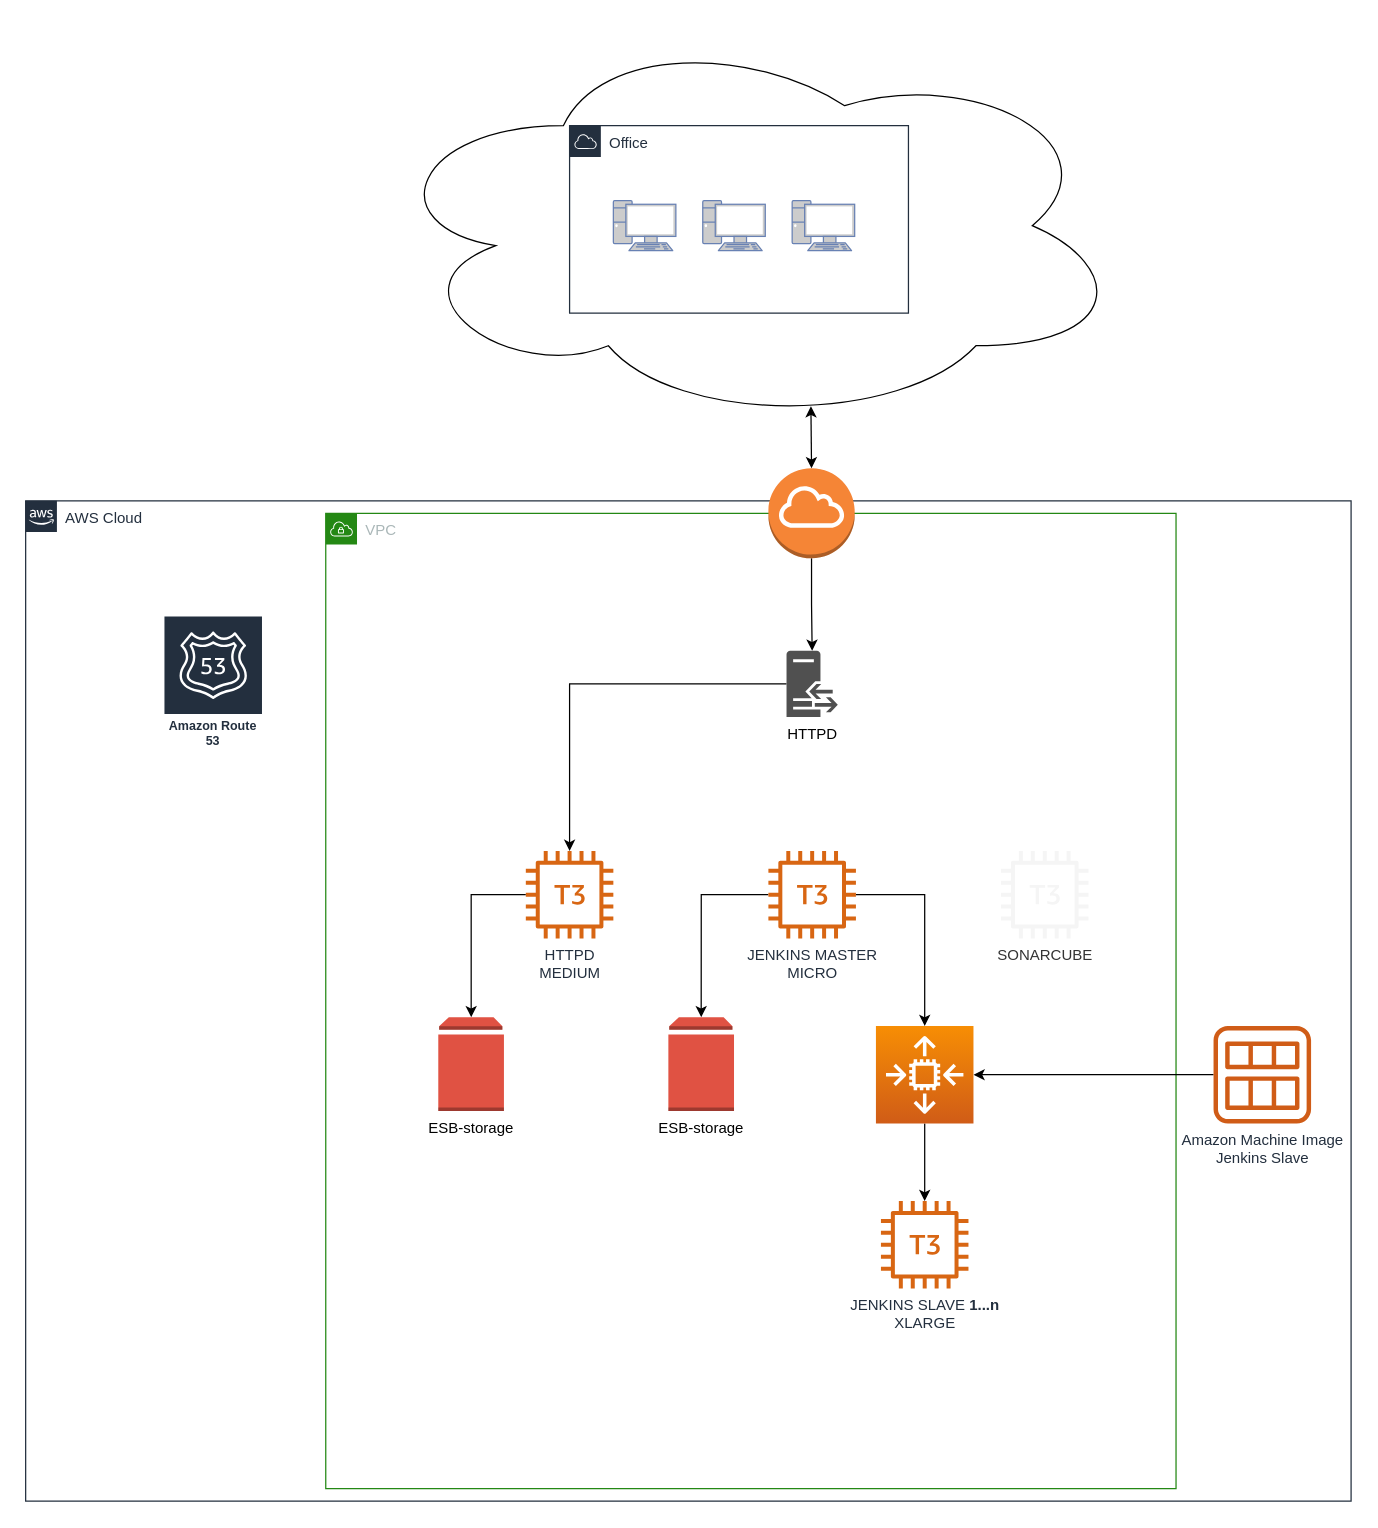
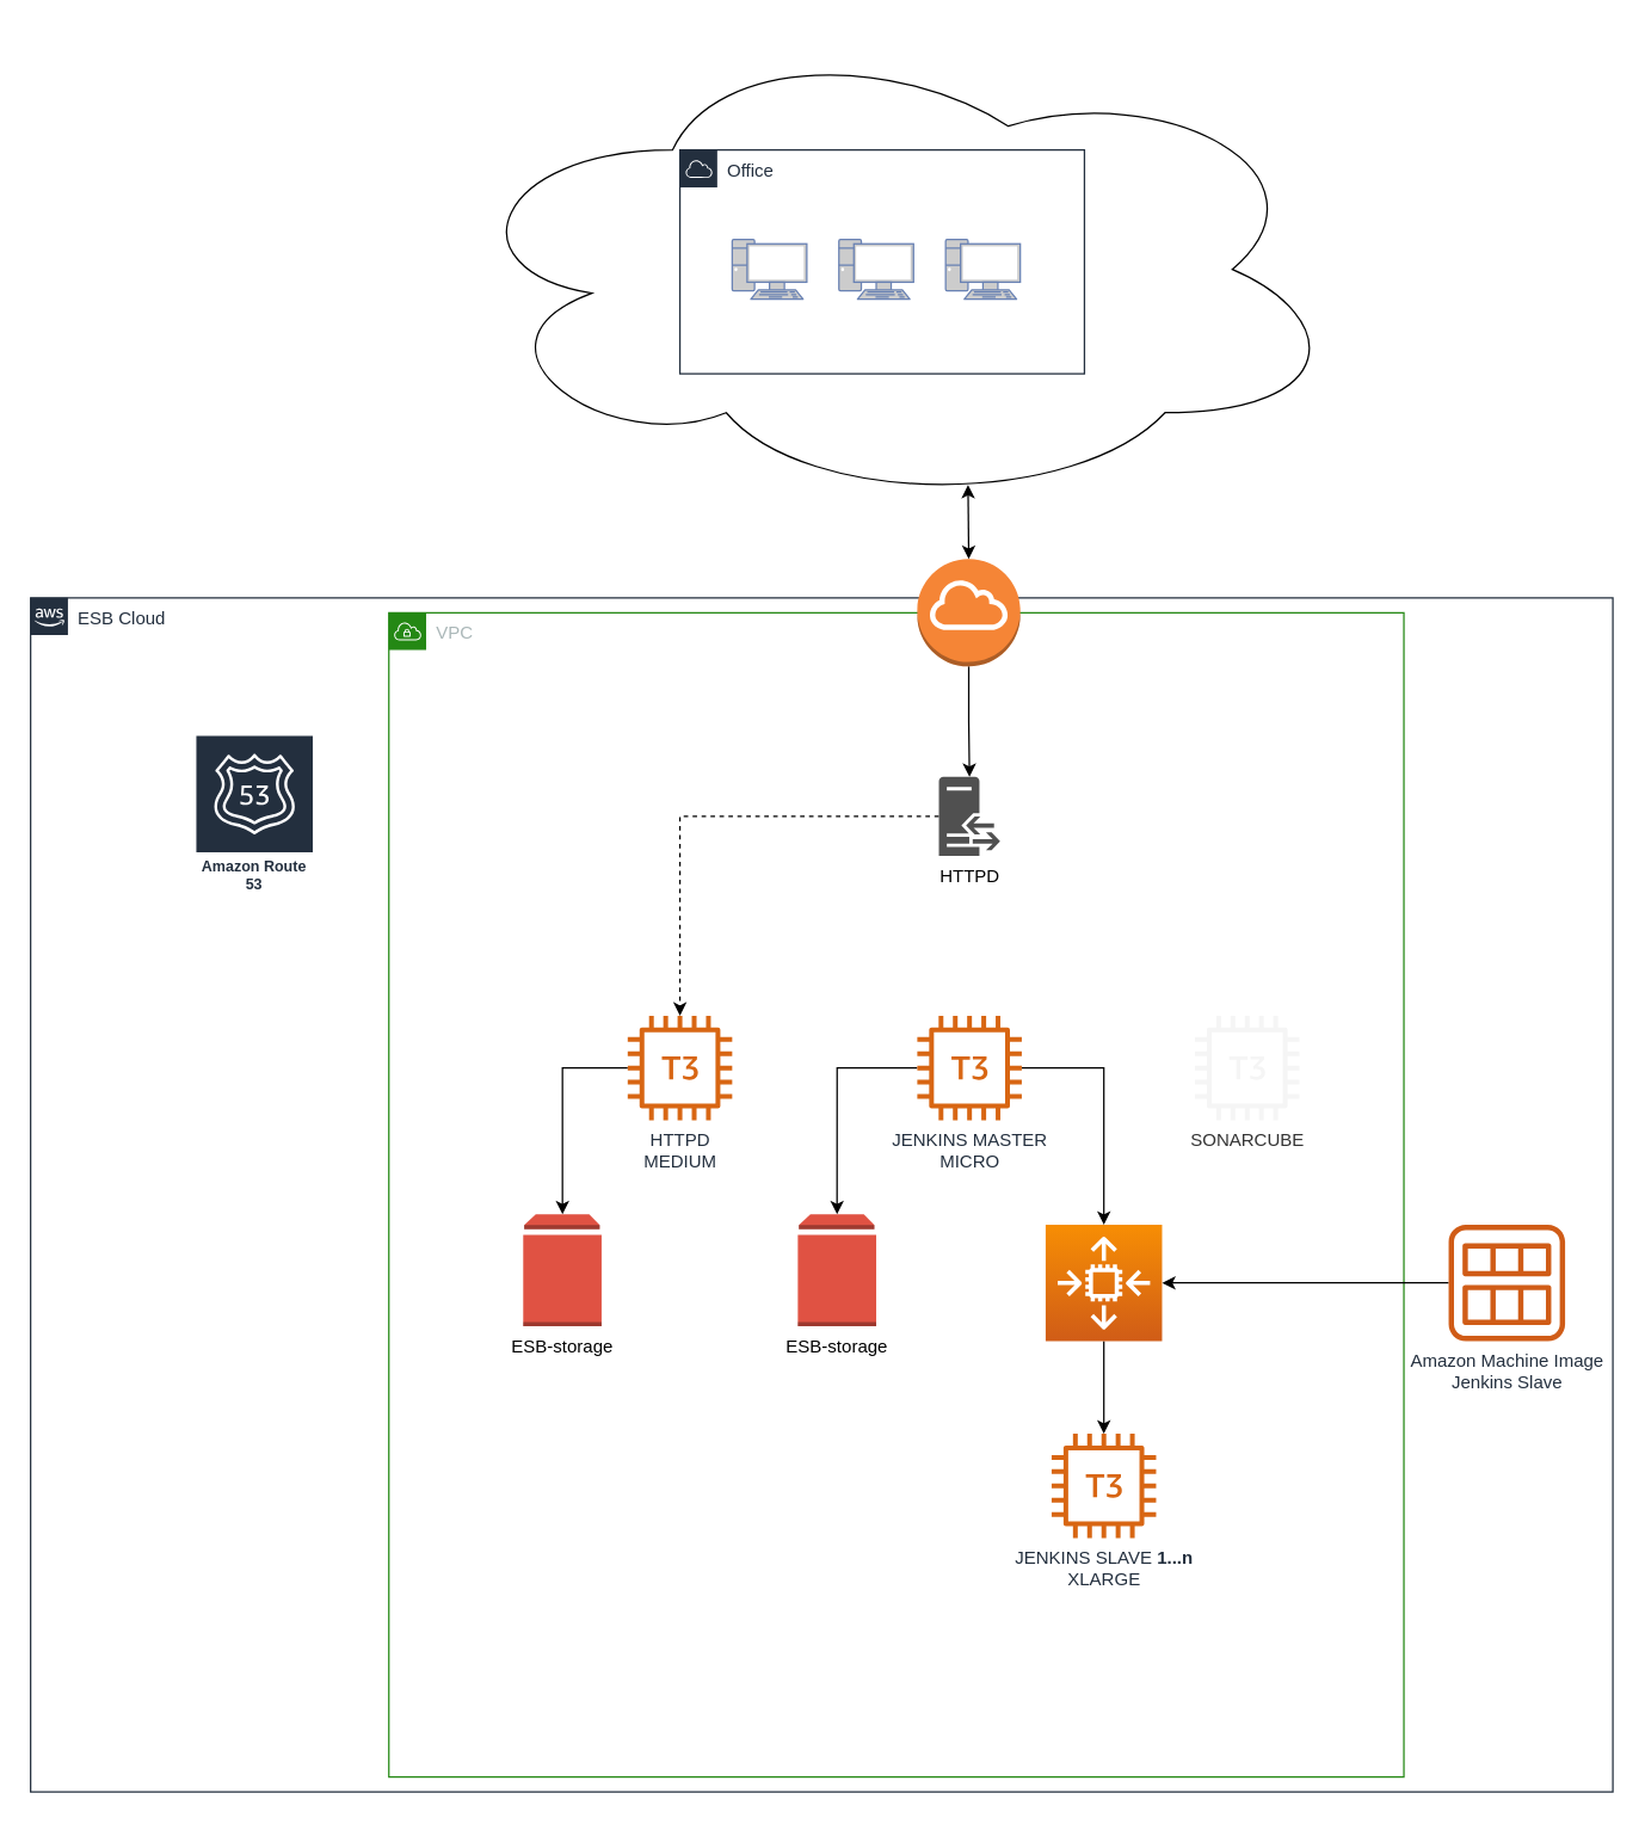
  <mxCell id="0" />
  <mxCell id="1" parent="0" />
  <mxCell id="2" value="" style="ellipse;shape=cloud;whiteSpace=wrap;html=1;" vertex="1" parent="1"><mxGeometry x="300" y="20" width="600" height="320" as="geometry" /></mxCell>
- <mxCell id="3" value="AWS Cloud" style="points=[[0,0],[0.25,0],[0.5,0],[0.75,0],[1,0],[1,0.25],[1,0.5],[1,0.75],[1,1],[0.75,1],[0.5,1],[0.25,1],[0,1],[0,0.75],[0,0.5],[0,0.25]];outlineConnect=0;gradientColor=none;html=1;whiteSpace=wrap;fontSize=12;fontStyle=0;shape=mxgraph.aws4.group;grIcon=mxgraph.aws4.group_aws_cloud_alt;strokeColor=#232F3E;fillColor=none;verticalAlign=top;align=left;spacingLeft=30;fontColor=#232F3E;dashed=0;" vertex="1" parent="1"><mxGeometry x="20" y="400" width="1060" height="800" as="geometry" /></mxCell>
+ <mxCell id="3" value="ESB Cloud" style="points=[[0,0],[0.25,0],[0.5,0],[0.75,0],[1,0],[1,0.25],[1,0.5],[1,0.75],[1,1],[0.75,1],[0.5,1],[0.25,1],[0,1],[0,0.75],[0,0.5],[0,0.25]];outlineConnect=0;gradientColor=none;html=1;whiteSpace=wrap;fontSize=12;fontStyle=0;shape=mxgraph.aws4.group;grIcon=mxgraph.aws4.group_aws_cloud_alt;strokeColor=#232F3E;fillColor=none;verticalAlign=top;align=left;spacingLeft=30;fontColor=#232F3E;dashed=0;" vertex="1" parent="1"><mxGeometry x="20" y="400" width="1060" height="800" as="geometry" /></mxCell>
  <mxCell id="4" value="VPC" style="points=[[0,0],[0.25,0],[0.5,0],[0.75,0],[1,0],[1,0.25],[1,0.5],[1,0.75],[1,1],[0.75,1],[0.5,1],[0.25,1],[0,1],[0,0.75],[0,0.5],[0,0.25]];outlineConnect=0;gradientColor=none;html=1;whiteSpace=wrap;fontSize=12;fontStyle=0;shape=mxgraph.aws4.group;grIcon=mxgraph.aws4.group_vpc;strokeColor=#248814;fillColor=none;verticalAlign=top;align=left;spacingLeft=30;fontColor=#AAB7B8;dashed=0;" vertex="1" parent="1"><mxGeometry x="260" y="410" width="680" height="780" as="geometry" /></mxCell>
  <mxCell id="5" value="Office" style="points=[[0,0],[0.25,0],[0.5,0],[0.75,0],[1,0],[1,0.25],[1,0.5],[1,0.75],[1,1],[0.75,1],[0.5,1],[0.25,1],[0,1],[0,0.75],[0,0.5],[0,0.25]];outlineConnect=0;gradientColor=none;html=1;whiteSpace=wrap;fontSize=12;fontStyle=0;shape=mxgraph.aws4.group;grIcon=mxgraph.aws4.group_aws_cloud;strokeColor=#232F3E;fillColor=none;verticalAlign=top;align=left;spacingLeft=30;fontColor=#232F3E;dashed=0;" vertex="1" parent="1"><mxGeometry x="455" y="100" width="271" height="150" as="geometry" /></mxCell>
  <mxCell id="6" style="edgeStyle=orthogonalEdgeStyle;rounded=0;orthogonalLoop=1;jettySize=auto;html=1;exitX=0.5;exitY=1;exitDx=0;exitDy=0;exitPerimeter=0;" edge="1" parent="1" source="7" target="25"><mxGeometry relative="1" as="geometry" /></mxCell>
  <mxCell id="7" value="" style="outlineConnect=0;dashed=0;verticalLabelPosition=bottom;verticalAlign=top;align=center;html=1;shape=mxgraph.aws3.internet_gateway;fillColor=#F58536;gradientColor=none;" vertex="1" parent="1"><mxGeometry x="614" y="374" width="69" height="72" as="geometry" /></mxCell>
  <mxCell id="8" value="" style="endArrow=classic;startArrow=classic;html=1;exitX=0.5;exitY=0;exitDx=0;exitDy=0;exitPerimeter=0;entryX=0.58;entryY=0.951;entryDx=0;entryDy=0;entryPerimeter=0;" edge="1" parent="1" source="7" target="2"><mxGeometry width="50" height="50" relative="1" as="geometry"><mxPoint x="610" y="374" as="sourcePoint" /><mxPoint x="652" y="330" as="targetPoint" /></mxGeometry></mxCell>
  <mxCell id="9" value="Amazon Route 53" style="outlineConnect=0;fontColor=#232F3E;gradientColor=none;strokeColor=#ffffff;fillColor=#232F3E;dashed=0;verticalLabelPosition=middle;verticalAlign=bottom;align=center;html=1;whiteSpace=wrap;fontSize=10;fontStyle=1;spacing=3;shape=mxgraph.aws4.productIcon;prIcon=mxgraph.aws4.route_53;" vertex="1" parent="1"><mxGeometry x="130" y="491.5" width="80" height="110" as="geometry" /></mxCell>
  <mxCell id="10" style="edgeStyle=orthogonalEdgeStyle;rounded=0;orthogonalLoop=1;jettySize=auto;html=1;" edge="1" parent="1" source="12" target="20"><mxGeometry relative="1" as="geometry" /></mxCell>
  <mxCell id="11" style="edgeStyle=orthogonalEdgeStyle;rounded=0;orthogonalLoop=1;jettySize=auto;html=1;entryX=0.5;entryY=0;entryDx=0;entryDy=0;entryPerimeter=0;" edge="1" parent="1" source="12" target="23"><mxGeometry relative="1" as="geometry" /></mxCell>
  <mxCell id="12" value="JENKINS MASTER&lt;br&gt;MICRO" style="outlineConnect=0;fontColor=#232F3E;gradientColor=none;fillColor=#D86613;strokeColor=none;dashed=0;verticalLabelPosition=bottom;verticalAlign=top;align=center;html=1;fontSize=12;fontStyle=0;aspect=fixed;pointerEvents=1;shape=mxgraph.aws4.t3_instance;" vertex="1" parent="1"><mxGeometry x="614" y="680" width="70" height="70" as="geometry" /></mxCell>
  <mxCell id="13" style="edgeStyle=orthogonalEdgeStyle;rounded=0;orthogonalLoop=1;jettySize=auto;html=1;" edge="1" parent="1" source="14" target="22"><mxGeometry relative="1" as="geometry" /></mxCell>
  <mxCell id="14" value="HTTPD&lt;br&gt;MEDIUM" style="outlineConnect=0;fontColor=#232F3E;gradientColor=none;fillColor=#D86613;strokeColor=none;dashed=0;verticalLabelPosition=bottom;verticalAlign=top;align=center;html=1;fontSize=12;fontStyle=0;aspect=fixed;pointerEvents=1;shape=mxgraph.aws4.t3_instance;" vertex="1" parent="1"><mxGeometry x="420" y="680" width="70" height="70" as="geometry" /></mxCell>
  <mxCell id="15" value="SONARCUBE" style="outlineConnect=0;fontColor=#333333;fillColor=#f5f5f5;strokeColor=#666666;dashed=0;verticalLabelPosition=bottom;verticalAlign=top;align=center;html=1;fontSize=12;fontStyle=0;aspect=fixed;pointerEvents=1;shape=mxgraph.aws4.t3_instance;" vertex="1" parent="1"><mxGeometry x="800" y="680" width="70" height="70" as="geometry" /></mxCell>
  <mxCell id="16" style="edgeStyle=orthogonalEdgeStyle;rounded=0;orthogonalLoop=1;jettySize=auto;html=1;exitX=0.5;exitY=1;exitDx=0;exitDy=0;exitPerimeter=0;" edge="1" parent="1"><mxGeometry relative="1" as="geometry"><mxPoint x="1021" y="837" as="sourcePoint" /><mxPoint x="1021" y="837" as="targetPoint" /></mxGeometry></mxCell>
  <mxCell id="17" style="edgeStyle=orthogonalEdgeStyle;rounded=0;orthogonalLoop=1;jettySize=auto;html=1;" edge="1" parent="1" source="18" target="20"><mxGeometry relative="1" as="geometry"><Array as="points"><mxPoint x="1030" y="859" /></Array></mxGeometry></mxCell>
  <mxCell id="18" value="Amazon Machine Image&lt;br&gt;Jenkins Slave" style="outlineConnect=0;fontColor=#232F3E;gradientColor=none;fillColor=#D05C17;strokeColor=none;dashed=0;verticalLabelPosition=bottom;verticalAlign=top;align=center;html=1;fontSize=12;fontStyle=0;aspect=fixed;pointerEvents=1;shape=mxgraph.aws4.ami;" vertex="1" parent="1"><mxGeometry x="970" y="820" width="78" height="78" as="geometry" /></mxCell>
  <mxCell id="19" style="edgeStyle=orthogonalEdgeStyle;rounded=0;orthogonalLoop=1;jettySize=auto;html=1;" edge="1" parent="1" source="20" target="21"><mxGeometry relative="1" as="geometry" /></mxCell>
  <mxCell id="20" value="" style="outlineConnect=0;fontColor=#232F3E;gradientColor=#F78E04;gradientDirection=north;fillColor=#D05C17;strokeColor=#ffffff;dashed=0;verticalLabelPosition=bottom;verticalAlign=top;align=center;html=1;fontSize=12;fontStyle=0;aspect=fixed;shape=mxgraph.aws4.resourceIcon;resIcon=mxgraph.aws4.auto_scaling2;" vertex="1" parent="1"><mxGeometry x="700" y="820" width="78" height="78" as="geometry" /></mxCell>
  <mxCell id="21" value="JENKINS SLAVE &lt;b&gt;1...n&lt;/b&gt;&lt;br&gt;XLARGE" style="outlineConnect=0;fontColor=#232F3E;gradientColor=none;fillColor=#D86613;strokeColor=none;dashed=0;verticalLabelPosition=bottom;verticalAlign=top;align=center;html=1;fontSize=12;fontStyle=0;aspect=fixed;pointerEvents=1;shape=mxgraph.aws4.t3_instance;" vertex="1" parent="1"><mxGeometry x="704" y="960" width="70" height="70" as="geometry" /></mxCell>
  <mxCell id="22" value="ESB-storage" style="outlineConnect=0;dashed=0;verticalLabelPosition=bottom;verticalAlign=top;align=center;html=1;shape=mxgraph.aws3.volume;fillColor=#E05243;gradientColor=none;" vertex="1" parent="1"><mxGeometry x="350" y="813" width="52.5" height="75" as="geometry" /></mxCell>
  <mxCell id="23" value="ESB-storage" style="outlineConnect=0;dashed=0;verticalLabelPosition=bottom;verticalAlign=top;align=center;html=1;shape=mxgraph.aws3.volume;fillColor=#E05243;gradientColor=none;" vertex="1" parent="1"><mxGeometry x="534" y="813" width="52.5" height="75" as="geometry" /></mxCell>
- <mxCell id="24" style="edgeStyle=orthogonalEdgeStyle;rounded=0;orthogonalLoop=1;jettySize=auto;html=1;" edge="1" parent="1" source="25" target="14"><mxGeometry relative="1" as="geometry" /></mxCell>
+ <mxCell id="24" style="edgeStyle=orthogonalEdgeStyle;rounded=0;orthogonalLoop=1;jettySize=auto;html=1;dashed=1;" edge="1" parent="1" source="25" target="14"><mxGeometry relative="1" as="geometry" /></mxCell>
  <mxCell id="25" value="HTTPD" style="pointerEvents=1;shadow=0;dashed=0;html=1;strokeColor=none;fillColor=#505050;labelPosition=center;verticalLabelPosition=bottom;verticalAlign=top;outlineConnect=0;align=center;shape=mxgraph.office.servers.reverse_proxy;" vertex="1" parent="1"><mxGeometry x="628.5" y="520" width="41" height="53" as="geometry" /></mxCell>
  <mxCell id="26" value="" style="fontColor=#0066CC;verticalAlign=top;verticalLabelPosition=bottom;labelPosition=center;align=center;html=1;outlineConnect=0;fillColor=#CCCCCC;strokeColor=#6881B3;gradientColor=none;gradientDirection=north;strokeWidth=2;shape=mxgraph.networks.pc;" vertex="1" parent="1"><mxGeometry x="490" y="160" width="50" height="40" as="geometry" /></mxCell>
  <mxCell id="27" value="" style="fontColor=#0066CC;verticalAlign=top;verticalLabelPosition=bottom;labelPosition=center;align=center;html=1;outlineConnect=0;fillColor=#CCCCCC;strokeColor=#6881B3;gradientColor=none;gradientDirection=north;strokeWidth=2;shape=mxgraph.networks.pc;" vertex="1" parent="1"><mxGeometry x="561.5" y="160" width="50" height="40" as="geometry" /></mxCell>
  <mxCell id="28" value="" style="fontColor=#0066CC;verticalAlign=top;verticalLabelPosition=bottom;labelPosition=center;align=center;html=1;outlineConnect=0;fillColor=#CCCCCC;strokeColor=#6881B3;gradientColor=none;gradientDirection=north;strokeWidth=2;shape=mxgraph.networks.pc;" vertex="1" parent="1"><mxGeometry x="633" y="160" width="50" height="40" as="geometry" /></mxCell>
